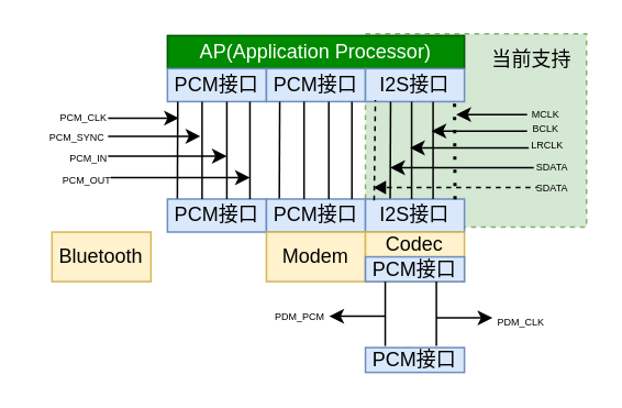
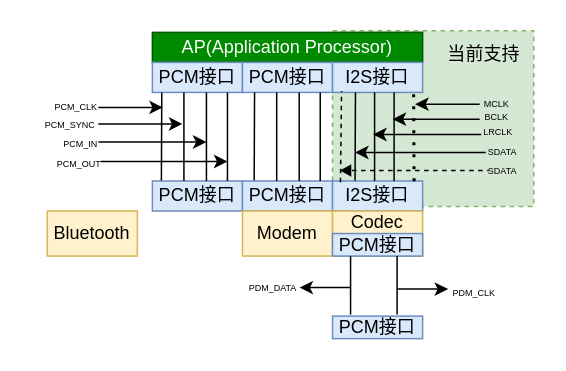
  <mxCell id="0" />
  <mxCell id="1" parent="0" />
  <mxCell id="2" value="" style="rounded=0;whiteSpace=wrap;html=1;dashed=1;fillColor=#d5e8d4;strokeColor=#82b366;" vertex="1" parent="1"><mxGeometry x="221" y="20" width="134" height="117" as="geometry" /></mxCell>
  <mxCell id="3" value="AP(Application Processor)" style="rounded=0;whiteSpace=wrap;html=1;fillColor=#008a00;strokeColor=#005700;fontColor=#ffffff;" parent="1" vertex="1"><mxGeometry x="101" y="21" width="180" height="20" as="geometry" /></mxCell>
  <mxCell id="4" value="PCM接口" style="rounded=0;whiteSpace=wrap;html=1;fillColor=#dae8fc;strokeColor=#6c8ebf;" parent="1" vertex="1"><mxGeometry x="101" y="41" width="60" height="20" as="geometry" /></mxCell>
  <mxCell id="5" value="PCM接口" style="rounded=0;whiteSpace=wrap;html=1;fillColor=#dae8fc;strokeColor=#6c8ebf;" parent="1" vertex="1"><mxGeometry x="161" y="41" width="60" height="20" as="geometry" /></mxCell>
  <mxCell id="6" value="I2S接口" style="rounded=0;whiteSpace=wrap;html=1;fillColor=#dae8fc;strokeColor=#6c8ebf;" parent="1" vertex="1"><mxGeometry x="221" y="41" width="60" height="20" as="geometry" /></mxCell>
  <mxCell id="7" value="PCM接口" style="rounded=0;whiteSpace=wrap;html=1;fillColor=#dae8fc;strokeColor=#6c8ebf;" parent="1" vertex="1"><mxGeometry x="101" y="120" width="60" height="20" as="geometry" /></mxCell>
  <mxCell id="8" value="PCM接口" style="rounded=0;whiteSpace=wrap;html=1;fillColor=#dae8fc;strokeColor=#6c8ebf;" parent="1" vertex="1"><mxGeometry x="161" y="120" width="60" height="20" as="geometry" /></mxCell>
  <mxCell id="9" value="I2S接口" style="rounded=0;whiteSpace=wrap;html=1;fillColor=#dae8fc;strokeColor=#6c8ebf;" parent="1" vertex="1"><mxGeometry x="221" y="120" width="60" height="20" as="geometry" /></mxCell>
  <mxCell id="10" value="Bluetooth" style="rounded=0;whiteSpace=wrap;html=1;fillColor=#fff2cc;strokeColor=#d6b656;" parent="1" vertex="1"><mxGeometry x="31" y="140" width="60" height="30" as="geometry" /></mxCell>
  <mxCell id="11" value="Modem" style="rounded=0;whiteSpace=wrap;html=1;fillColor=#fff2cc;strokeColor=#d6b656;" parent="1" vertex="1"><mxGeometry x="161" y="140" width="60" height="30" as="geometry" /></mxCell>
  <mxCell id="12" value="Codec&lt;div&gt;&lt;br&gt;&lt;/div&gt;" style="rounded=0;whiteSpace=wrap;html=1;fillColor=#fff2cc;strokeColor=#d6b656;" parent="1" vertex="1"><mxGeometry x="221" y="140" width="60" height="30" as="geometry" /></mxCell>
  <mxCell id="13" value="PCM接口" style="rounded=0;whiteSpace=wrap;html=1;fillColor=#dae8fc;strokeColor=#6c8ebf;" parent="1" vertex="1"><mxGeometry x="221" y="155" width="60" height="15" as="geometry" /></mxCell>
  <mxCell id="14" value="PCM接口" style="rounded=0;whiteSpace=wrap;html=1;fillColor=#dae8fc;strokeColor=#6c8ebf;" parent="1" vertex="1"><mxGeometry x="221" y="210" width="60" height="15" as="geometry" /></mxCell>
  <mxCell id="15" value="" style="endArrow=none;html=1;rounded=0;exitX=0.129;exitY=-0.018;exitDx=0;exitDy=0;exitPerimeter=0;" parent="1" edge="1"><mxGeometry width="50" height="50" relative="1" as="geometry"><mxPoint x="107" y="119.64" as="sourcePoint" /><mxPoint x="107.26" y="61" as="targetPoint" /></mxGeometry></mxCell>
  <mxCell id="16" value="" style="endArrow=none;html=1;rounded=0;exitX=0.129;exitY=-0.018;exitDx=0;exitDy=0;exitPerimeter=0;" parent="1" edge="1"><mxGeometry width="50" height="50" relative="1" as="geometry"><mxPoint x="122" y="120" as="sourcePoint" /><mxPoint x="122" y="61" as="targetPoint" /></mxGeometry></mxCell>
  <mxCell id="17" value="" style="endArrow=none;html=1;rounded=0;exitX=0.129;exitY=-0.018;exitDx=0;exitDy=0;exitPerimeter=0;" parent="1" edge="1"><mxGeometry width="50" height="50" relative="1" as="geometry"><mxPoint x="137" y="120" as="sourcePoint" /><mxPoint x="137" y="61" as="targetPoint" /></mxGeometry></mxCell>
  <mxCell id="18" value="" style="endArrow=none;html=1;rounded=0;exitX=0.129;exitY=-0.018;exitDx=0;exitDy=0;exitPerimeter=0;" parent="1" edge="1"><mxGeometry width="50" height="50" relative="1" as="geometry"><mxPoint x="151" y="120" as="sourcePoint" /><mxPoint x="151" y="61" as="targetPoint" /></mxGeometry></mxCell>
  <mxCell id="19" value="" style="endArrow=none;html=1;rounded=0;exitX=0.129;exitY=-0.018;exitDx=0;exitDy=0;exitPerimeter=0;" parent="1" edge="1"><mxGeometry width="50" height="50" relative="1" as="geometry"><mxPoint x="168.8" y="119.64" as="sourcePoint" /><mxPoint x="169.06" y="61" as="targetPoint" /></mxGeometry></mxCell>
  <mxCell id="20" value="" style="endArrow=none;html=1;rounded=0;exitX=0.129;exitY=-0.018;exitDx=0;exitDy=0;exitPerimeter=0;" parent="1" edge="1"><mxGeometry width="50" height="50" relative="1" as="geometry"><mxPoint x="183.8" y="120" as="sourcePoint" /><mxPoint x="183.8" y="61" as="targetPoint" /></mxGeometry></mxCell>
  <mxCell id="21" value="" style="endArrow=none;html=1;rounded=0;exitX=0.129;exitY=-0.018;exitDx=0;exitDy=0;exitPerimeter=0;" parent="1" edge="1"><mxGeometry width="50" height="50" relative="1" as="geometry"><mxPoint x="198.8" y="120" as="sourcePoint" /><mxPoint x="198.8" y="61" as="targetPoint" /></mxGeometry></mxCell>
  <mxCell id="22" value="" style="endArrow=none;html=1;rounded=0;exitX=0.129;exitY=-0.018;exitDx=0;exitDy=0;exitPerimeter=0;" parent="1" edge="1"><mxGeometry width="50" height="50" relative="1" as="geometry"><mxPoint x="212.8" y="120" as="sourcePoint" /><mxPoint x="212.8" y="61" as="targetPoint" /></mxGeometry></mxCell>
  <mxCell id="23" value="" style="endArrow=none;html=1;rounded=0;exitX=0.129;exitY=-0.018;exitDx=0;exitDy=0;exitPerimeter=0;" parent="1" edge="1"><mxGeometry width="50" height="50" relative="1" as="geometry"><mxPoint x="236" y="119.64" as="sourcePoint" /><mxPoint x="236.26" y="61" as="targetPoint" /></mxGeometry></mxCell>
  <mxCell id="24" value="" style="endArrow=none;html=1;rounded=0;exitX=0.129;exitY=-0.018;exitDx=0;exitDy=0;exitPerimeter=0;" parent="1" edge="1"><mxGeometry width="50" height="50" relative="1" as="geometry"><mxPoint x="249" y="120" as="sourcePoint" /><mxPoint x="249" y="61" as="targetPoint" /></mxGeometry></mxCell>
  <mxCell id="25" value="" style="endArrow=none;html=1;rounded=0;exitX=0.129;exitY=-0.018;exitDx=0;exitDy=0;exitPerimeter=0;" parent="1" edge="1"><mxGeometry width="50" height="50" relative="1" as="geometry"><mxPoint x="262" y="120" as="sourcePoint" /><mxPoint x="262" y="61" as="targetPoint" /></mxGeometry></mxCell>
  <mxCell id="26" value="&lt;font style=&quot;font-size: 6px;&quot;&gt;PCM_CLK&lt;/font&gt;" style="text;html=1;align=center;verticalAlign=middle;resizable=0;points=[];autosize=1;strokeColor=none;fillColor=none;" parent="1" vertex="1"><mxGeometry x="27" y="56" width="46" height="26" as="geometry" /></mxCell>
  <mxCell id="27" value="" style="endArrow=classic;html=1;rounded=0;" parent="1" edge="1"><mxGeometry width="50" height="50" relative="1" as="geometry"><mxPoint x="65" y="82" as="sourcePoint" /><mxPoint x="121" y="82" as="targetPoint" /></mxGeometry></mxCell>
  <mxCell id="28" value="&lt;font style=&quot;font-size: 6px;&quot;&gt;PCM_SYNC&lt;/font&gt;" style="text;html=1;align=center;verticalAlign=middle;resizable=0;points=[];autosize=1;strokeColor=none;fillColor=none;" parent="1" vertex="1"><mxGeometry x="20" y="68" width="51" height="26" as="geometry" /></mxCell>
  <mxCell id="29" value="" style="endArrow=classic;html=1;rounded=0;" parent="1" edge="1"><mxGeometry width="50" height="50" relative="1" as="geometry"><mxPoint x="65" y="94" as="sourcePoint" /><mxPoint x="137" y="94" as="targetPoint" /></mxGeometry></mxCell>
  <mxCell id="30" value="&lt;font style=&quot;font-size: 6px;&quot;&gt;PCM_IN&lt;/font&gt;" style="edgeLabel;html=1;align=center;verticalAlign=middle;resizable=0;points=[];" parent="29" vertex="1" connectable="0"><mxGeometry x="-0.921" y="-1" relative="1" as="geometry"><mxPoint x="-16" y="-2" as="offset" /></mxGeometry></mxCell>
  <mxCell id="31" value="" style="endArrow=classic;html=1;rounded=0;" parent="1" edge="1"><mxGeometry width="50" height="50" relative="1" as="geometry"><mxPoint x="64" y="107" as="sourcePoint" /><mxPoint x="151" y="107" as="targetPoint" /></mxGeometry></mxCell>
  <mxCell id="32" value="&lt;font style=&quot;font-size: 6px;&quot;&gt;PCM_OUT&lt;/font&gt;" style="edgeLabel;html=1;align=center;verticalAlign=middle;resizable=0;points=[];" parent="31" vertex="1" connectable="0"><mxGeometry x="-0.921" y="-1" relative="1" as="geometry"><mxPoint x="-16" y="-2" as="offset" /></mxGeometry></mxCell>
  <mxCell id="33" value="" style="endArrow=classic;html=1;rounded=0;" parent="1" edge="1"><mxGeometry width="50" height="50" relative="1" as="geometry"><mxPoint x="65" y="71" as="sourcePoint" /><mxPoint x="108" y="71" as="targetPoint" /></mxGeometry></mxCell>
  <mxCell id="34" value="" style="endArrow=classic;html=1;rounded=0;" parent="1" edge="1"><mxGeometry width="50" height="50" relative="1" as="geometry"><mxPoint x="319" y="68.83" as="sourcePoint" /><mxPoint x="276" y="68.83" as="targetPoint" /></mxGeometry></mxCell>
  <mxCell id="35" value="&lt;font style=&quot;font-size: 6px;&quot;&gt;MCLK&lt;/font&gt;" style="text;html=1;align=center;verticalAlign=middle;resizable=0;points=[];autosize=1;strokeColor=none;fillColor=none;" parent="1" vertex="1"><mxGeometry x="312" y="54" width="35" height="26" as="geometry" /></mxCell>
  <mxCell id="36" value="" style="endArrow=classic;html=1;rounded=0;" parent="1" edge="1"><mxGeometry width="50" height="50" relative="1" as="geometry"><mxPoint x="319" y="78.83" as="sourcePoint" /><mxPoint x="261" y="78.83" as="targetPoint" /></mxGeometry></mxCell>
  <mxCell id="37" value="" style="endArrow=none;dashed=1;html=1;dashPattern=1 3;strokeWidth=2;rounded=0;entryX=0.832;entryY=0.981;entryDx=0;entryDy=0;entryPerimeter=0;exitX=0.837;exitY=-0.011;exitDx=0;exitDy=0;exitPerimeter=0;" parent="1" edge="1"><mxGeometry width="50" height="50" relative="1" as="geometry"><mxPoint x="275.3" y="120.16" as="sourcePoint" /><mxPoint x="275" y="61" as="targetPoint" /></mxGeometry></mxCell>
  <mxCell id="38" value="" style="endArrow=classic;html=1;rounded=0;" parent="1" edge="1"><mxGeometry width="50" height="50" relative="1" as="geometry"><mxPoint x="320" y="89" as="sourcePoint" /><mxPoint x="248" y="89" as="targetPoint" /></mxGeometry></mxCell>
  <mxCell id="39" value="" style="endArrow=classic;html=1;rounded=0;" parent="1" edge="1"><mxGeometry width="50" height="50" relative="1" as="geometry"><mxPoint x="323" y="101" as="sourcePoint" /><mxPoint x="236" y="101" as="targetPoint" /></mxGeometry></mxCell>
  <mxCell id="40" value="" style="endArrow=none;dashed=1;html=1;rounded=0;" parent="1" edge="1"><mxGeometry width="50" height="50" relative="1" as="geometry"><mxPoint x="228" y="113" as="sourcePoint" /><mxPoint x="325" y="113" as="targetPoint" /></mxGeometry></mxCell>
  <mxCell id="41" value="" style="endArrow=none;dashed=1;html=1;rounded=0;exitX=0.088;exitY=0.043;exitDx=0;exitDy=0;exitPerimeter=0;" parent="1" source="9" edge="1"><mxGeometry width="50" height="50" relative="1" as="geometry"><mxPoint x="177" y="110" as="sourcePoint" /><mxPoint x="227" y="60" as="targetPoint" /></mxGeometry></mxCell>
  <mxCell id="42" value="" style="shape=mxgraph.arrows2.wedgeArrow;html=1;bendable=0;startWidth=3.333;fillColor=strokeColor;defaultFillColor=invert;defaultGradientColor=invert;rounded=0;" parent="1" edge="1"><mxGeometry width="100" height="100" relative="1" as="geometry"><mxPoint x="233" y="113" as="sourcePoint" /><mxPoint x="227" y="113" as="targetPoint" /></mxGeometry></mxCell>
  <mxCell id="43" value="" style="endArrow=none;html=1;rounded=0;" parent="1" edge="1"><mxGeometry width="50" height="50" relative="1" as="geometry"><mxPoint x="233" y="209" as="sourcePoint" /><mxPoint x="233" y="170" as="targetPoint" /></mxGeometry></mxCell>
  <mxCell id="44" value="" style="endArrow=none;html=1;rounded=0;" parent="1" edge="1"><mxGeometry width="50" height="50" relative="1" as="geometry"><mxPoint x="264" y="209" as="sourcePoint" /><mxPoint x="264" y="170" as="targetPoint" /></mxGeometry></mxCell>
  <mxCell id="45" value="" style="endArrow=classic;html=1;rounded=0;" parent="1" edge="1"><mxGeometry width="50" height="50" relative="1" as="geometry"><mxPoint x="233" y="191" as="sourcePoint" /><mxPoint x="199" y="191" as="targetPoint" /></mxGeometry></mxCell>
- <mxCell id="46" value="&lt;font style=&quot;font-size: 6px;&quot;&gt;PDM_PCM&lt;/font&gt;" style="text;html=1;align=center;verticalAlign=middle;resizable=0;points=[];autosize=1;strokeColor=none;fillColor=none;" parent="1" vertex="1"><mxGeometry x="156" y="177" width="50" height="26" as="geometry" /></mxCell>
+ <mxCell id="46" value="&lt;font style=&quot;font-size: 6px;&quot;&gt;PDM_DATA&lt;/font&gt;" style="text;html=1;align=center;verticalAlign=middle;resizable=0;points=[];autosize=1;strokeColor=none;fillColor=none;" parent="1" vertex="1"><mxGeometry x="156" y="177" width="50" height="26" as="geometry" /></mxCell>
  <mxCell id="47" value="" style="endArrow=classic;html=1;rounded=0;" parent="1" edge="1"><mxGeometry width="50" height="50" relative="1" as="geometry"><mxPoint x="264" y="192" as="sourcePoint" /><mxPoint x="298" y="192" as="targetPoint" /></mxGeometry></mxCell>
  <mxCell id="48" value="&lt;font style=&quot;font-size: 6px;&quot;&gt;PDM_CLK&lt;/font&gt;" style="edgeLabel;html=1;align=center;verticalAlign=middle;resizable=0;points=[];" parent="47" vertex="1" connectable="0"><mxGeometry x="0.096" y="-1" relative="1" as="geometry"><mxPoint x="31" y="-1" as="offset" /></mxGeometry></mxCell>
  <mxCell id="49" value="当前支持" style="text;html=1;align=center;verticalAlign=middle;whiteSpace=wrap;rounded=0;fillColor=none;strokeColor=none;" parent="1" vertex="1"><mxGeometry x="292" y="21" width="60" height="30" as="geometry" /></mxCell>
  <mxCell id="50" value="&lt;font style=&quot;font-size: 6px;&quot;&gt;BCLK&lt;/font&gt;" style="text;html=1;align=center;verticalAlign=middle;resizable=0;points=[];autosize=1;strokeColor=none;fillColor=none;" vertex="1" parent="1"><mxGeometry x="313" y="63" width="34" height="26" as="geometry" /></mxCell>
  <mxCell id="51" value="&lt;font style=&quot;font-size: 6px;&quot;&gt;LRCLK&lt;/font&gt;" style="text;html=1;align=center;verticalAlign=middle;resizable=0;points=[];autosize=1;strokeColor=none;fillColor=none;" vertex="1" parent="1"><mxGeometry x="312" y="73" width="37" height="26" as="geometry" /></mxCell>
  <mxCell id="52" value="&lt;font style=&quot;font-size: 6px;&quot;&gt;SDATA&lt;/font&gt;" style="text;html=1;align=center;verticalAlign=middle;resizable=0;points=[];autosize=1;strokeColor=none;fillColor=none;" vertex="1" parent="1"><mxGeometry x="315" y="86" width="37" height="26" as="geometry" /></mxCell>
  <mxCell id="53" value="&lt;font style=&quot;font-size: 6px;&quot;&gt;SDATA&lt;/font&gt;" style="text;html=1;align=center;verticalAlign=middle;resizable=0;points=[];autosize=1;strokeColor=none;fillColor=none;" vertex="1" parent="1"><mxGeometry x="315" y="99" width="37" height="26" as="geometry" /></mxCell>
